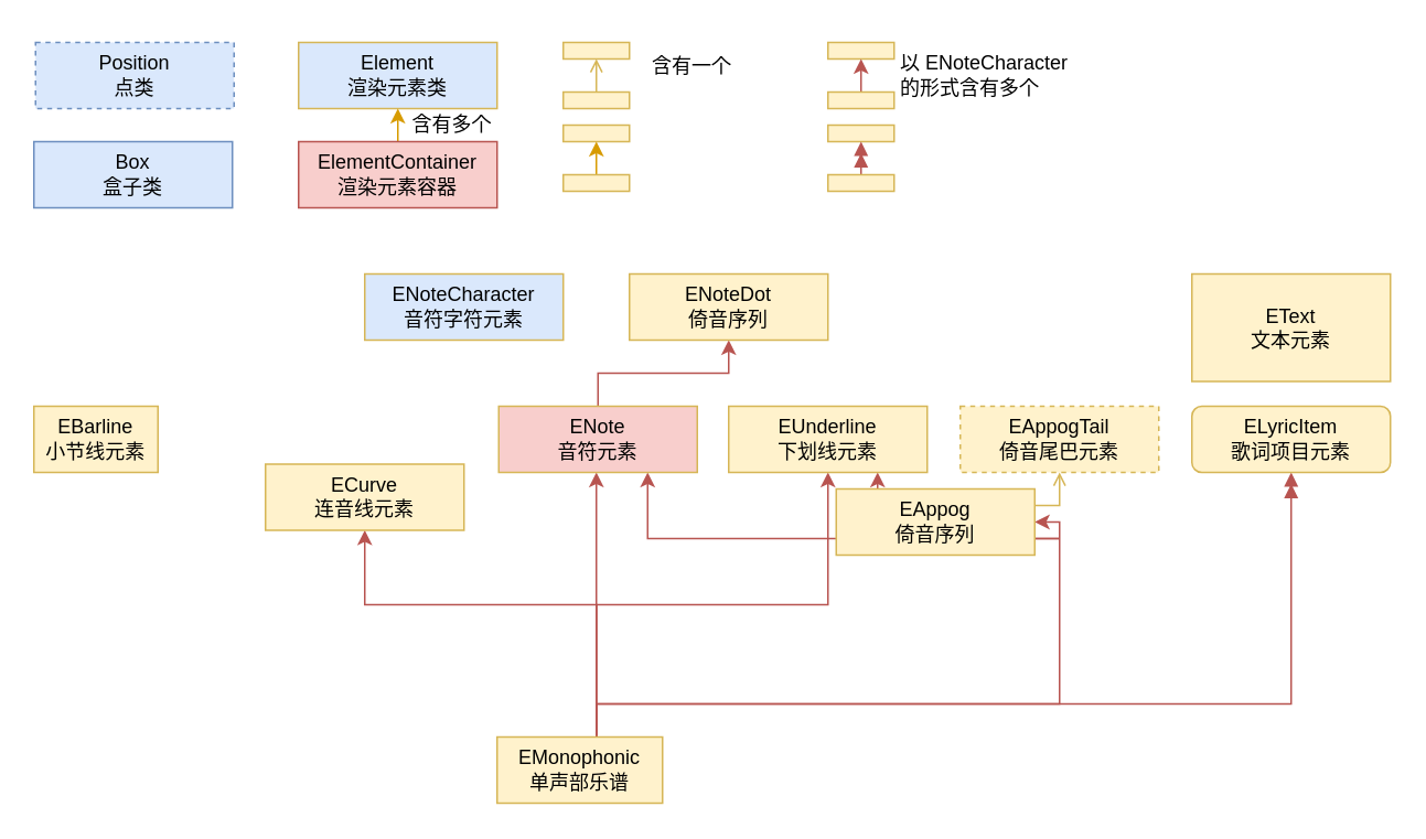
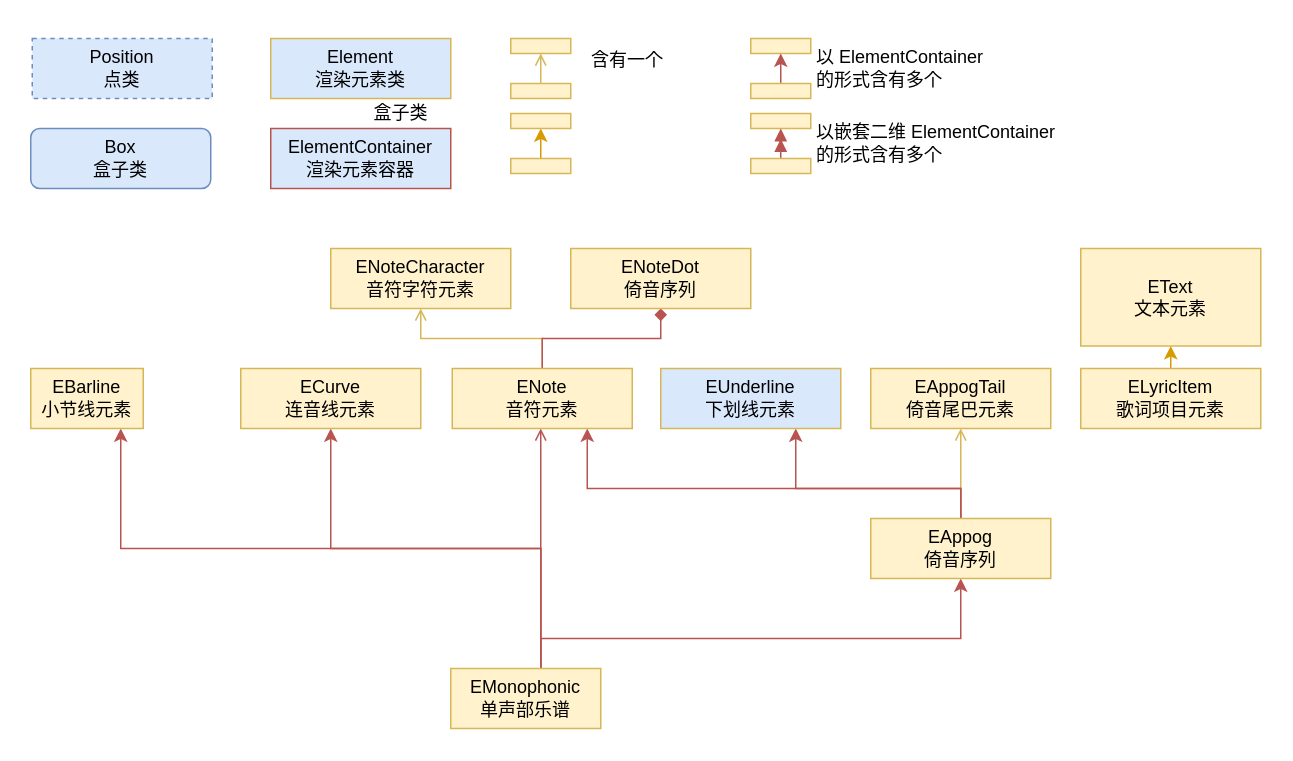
  <mxCell id="0" />
  <mxCell id="1" parent="0" />
  <mxCell id="2" value="Position&lt;br&gt;点类" style="rounded=0;whiteSpace=wrap;html=1;fillColor=#dae8fc;strokeColor=#6c8ebf;dashed=1;" parent="1" vertex="1"><mxGeometry x="21" y="25" width="120" height="40" as="geometry" /></mxCell>
- <mxCell id="3" value="Box&lt;br&gt;盒子类" style="rounded=0;whiteSpace=wrap;html=1;fillColor=#dae8fc;strokeColor=#6c8ebf;" parent="1" vertex="1"><mxGeometry x="20" y="85" width="120" height="40" as="geometry" /></mxCell>
+ <mxCell id="3" value="Box&lt;br&gt;盒子类" style="whiteSpace=wrap;html=1;fillColor=#dae8fc;strokeColor=#6c8ebf;rounded=1;" parent="1" vertex="1"><mxGeometry x="20" y="85" width="120" height="40" as="geometry" /></mxCell>
  <mxCell id="4" value="Element&lt;br&gt;渲染元素类" style="rounded=0;whiteSpace=wrap;html=1;fillColor=#dae8fc;strokeColor=#d6b656;" parent="1" vertex="1"><mxGeometry x="180" y="25" width="120" height="40" as="geometry" /></mxCell>
- <mxCell id="5" style="edgeStyle=orthogonalEdgeStyle;rounded=0;orthogonalLoop=1;jettySize=auto;html=1;fillColor=#ffe6cc;strokeColor=#d79b00;" parent="1" source="6" target="4" edge="1"><mxGeometry relative="1" as="geometry"><Array as="points"><mxPoint x="240" y="65" /><mxPoint x="240" y="65" /></Array></mxGeometry></mxCell>
- <mxCell id="6" value="ElementContainer&lt;br&gt;渲染元素容器" style="rounded=0;whiteSpace=wrap;html=1;fillColor=#f8cecc;strokeColor=#b85450;" parent="1" vertex="1"><mxGeometry x="180" y="85" width="120" height="40" as="geometry" /></mxCell>
+ <mxCell id="6" value="ElementContainer&lt;br&gt;渲染元素容器" style="rounded=0;whiteSpace=wrap;html=1;fillColor=#dae8fc;strokeColor=#b85450;" parent="1" vertex="1"><mxGeometry x="180" y="85" width="120" height="40" as="geometry" /></mxCell>
  <mxCell id="7" style="edgeStyle=orthogonalEdgeStyle;rounded=0;orthogonalLoop=1;jettySize=auto;html=1;fillColor=#f8cecc;strokeColor=#b85450;" parent="1" source="13" target="20" edge="1"><mxGeometry relative="1" as="geometry"><Array as="points"><mxPoint x="360" y="425" /><mxPoint x="640" y="425" /></Array></mxGeometry></mxCell>
- <mxCell id="8" style="edgeStyle=orthogonalEdgeStyle;rounded=0;orthogonalLoop=1;jettySize=auto;html=1;fillColor=#f8cecc;strokeColor=#b85450;" parent="1" source="13" edge="1" target="27"><mxGeometry relative="1" as="geometry"><mxPoint x="500" y="295" as="targetPoint" /><Array as="points"><mxPoint x="360" y="365" /><mxPoint x="500" y="365" /></Array></mxGeometry></mxCell>
- <mxCell id="9" style="edgeStyle=orthogonalEdgeStyle;rounded=0;orthogonalLoop=1;jettySize=auto;html=1;fillColor=#f8cecc;strokeColor=#b85450;" parent="1" source="13" target="24" edge="1"><mxGeometry relative="1" as="geometry"><Array as="points"><mxPoint x="360" y="355" /><mxPoint x="360" y="355" /></Array></mxGeometry></mxCell>
+ <mxCell id="9" style="edgeStyle=orthogonalEdgeStyle;rounded=0;orthogonalLoop=1;jettySize=auto;html=1;fillColor=#f8cecc;strokeColor=#b85450;endArrow=open;" parent="1" source="13" target="24" edge="1"><mxGeometry relative="1" as="geometry"><Array as="points"><mxPoint x="360" y="355" /><mxPoint x="360" y="355" /></Array></mxGeometry></mxCell>
+ <mxCell id="10" style="edgeStyle=orthogonalEdgeStyle;rounded=0;orthogonalLoop=1;jettySize=auto;html=1;fillColor=#f8cecc;strokeColor=#b85450;" parent="1" source="13" target="29" edge="1"><mxGeometry relative="1" as="geometry"><Array as="points"><mxPoint x="360" y="365" /><mxPoint x="80" y="365" /></Array></mxGeometry></mxCell>
  <mxCell id="11" style="edgeStyle=orthogonalEdgeStyle;rounded=0;orthogonalLoop=1;jettySize=auto;html=1;fillColor=#f8cecc;strokeColor=#b85450;" parent="1" source="13" target="28" edge="1"><mxGeometry relative="1" as="geometry"><Array as="points"><mxPoint x="360" y="365" /><mxPoint x="220" y="365" /></Array></mxGeometry></mxCell>
- <mxCell id="12" style="edgeStyle=orthogonalEdgeStyle;rounded=0;orthogonalLoop=1;jettySize=auto;html=1;fillColor=#f8cecc;strokeColor=#b85450;endArrow=doubleBlock;endFill=1;" parent="1" source="13" target="15" edge="1"><mxGeometry relative="1" as="geometry"><Array as="points"><mxPoint x="360" y="425" /><mxPoint x="780" y="425" /></Array></mxGeometry></mxCell>
  <mxCell id="13" value="EMonophonic&lt;br&gt;单声部乐谱" style="rounded=0;whiteSpace=wrap;html=1;fillColor=#fff2cc;strokeColor=#d6b656;" parent="1" vertex="1"><mxGeometry x="300" y="445" width="100" height="40" as="geometry" /></mxCell>
- <mxCell id="15" value="ELyricItem&lt;br&gt;歌词项目元素" style="whiteSpace=wrap;html=1;fillColor=#fff2cc;strokeColor=#d6b656;rounded=1;" parent="1" vertex="1"><mxGeometry x="720" y="245" width="120" height="40" as="geometry" /></mxCell>
+ <mxCell id="14" style="edgeStyle=orthogonalEdgeStyle;rounded=0;orthogonalLoop=1;jettySize=auto;html=1;fillColor=#ffe6cc;strokeColor=#d79b00;" parent="1" source="15" target="16" edge="1"><mxGeometry relative="1" as="geometry"><Array as="points"><mxPoint x="780" y="235" /><mxPoint x="780" y="235" /></Array></mxGeometry></mxCell>
+ <mxCell id="15" value="ELyricItem&lt;br&gt;歌词项目元素" style="rounded=0;whiteSpace=wrap;html=1;fillColor=#fff2cc;strokeColor=#d6b656;" parent="1" vertex="1"><mxGeometry x="720" y="245" width="120" height="40" as="geometry" /></mxCell>
  <mxCell id="16" value="EText&lt;br&gt;文本元素" style="rounded=0;whiteSpace=wrap;html=1;fillColor=#fff2cc;strokeColor=#d6b656;" parent="1" vertex="1"><mxGeometry x="720" y="165" width="120" height="65" as="geometry" /></mxCell>
  <mxCell id="17" style="edgeStyle=orthogonalEdgeStyle;rounded=0;orthogonalLoop=1;jettySize=auto;html=1;fillColor=#fff2cc;strokeColor=#d6b656;endArrow=open;endFill=0;" parent="1" source="20" target="30" edge="1"><mxGeometry relative="1" as="geometry"><Array as="points"><mxPoint x="640" y="305" /><mxPoint x="640" y="305" /></Array></mxGeometry></mxCell>
  <mxCell id="18" style="edgeStyle=orthogonalEdgeStyle;rounded=0;orthogonalLoop=1;jettySize=auto;html=1;entryX=0.75;entryY=1;entryDx=0;entryDy=0;fillColor=#f8cecc;strokeColor=#b85450;" parent="1" source="20" target="24" edge="1"><mxGeometry relative="1" as="geometry"><Array as="points"><mxPoint x="640" y="325" /><mxPoint x="391" y="325" /></Array></mxGeometry></mxCell>
  <mxCell id="19" style="edgeStyle=orthogonalEdgeStyle;rounded=0;orthogonalLoop=1;jettySize=auto;html=1;entryX=0.75;entryY=1;entryDx=0;entryDy=0;fillColor=#f8cecc;strokeColor=#b85450;" parent="1" source="20" target="27" edge="1"><mxGeometry relative="1" as="geometry"><Array as="points"><mxPoint x="640" y="325" /><mxPoint x="530" y="325" /></Array></mxGeometry></mxCell>
- <mxCell id="20" value="EAppog&lt;br&gt;倚音序列" style="rounded=0;whiteSpace=wrap;html=1;fillColor=#fff2cc;strokeColor=#d6b656;" parent="1" vertex="1"><mxGeometry x="505" y="295" width="120" height="40" as="geometry" /></mxCell>
+ <mxCell id="20" value="EAppog&lt;br&gt;倚音序列" style="rounded=0;whiteSpace=wrap;html=1;fillColor=#fff2cc;strokeColor=#d6b656;" parent="1" vertex="1"><mxGeometry x="580" y="345" width="120" height="40" as="geometry" /></mxCell>
  <mxCell id="21" style="edgeStyle=orthogonalEdgeStyle;rounded=0;orthogonalLoop=1;jettySize=auto;html=1;exitX=0.5;exitY=1;exitDx=0;exitDy=0;" parent="1" source="13" target="13" edge="1"><mxGeometry relative="1" as="geometry" /></mxCell>
- <mxCell id="23" style="edgeStyle=orthogonalEdgeStyle;rounded=0;orthogonalLoop=1;jettySize=auto;html=1;fillColor=#f8cecc;strokeColor=#b85450;" parent="1" source="24" target="25" edge="1"><mxGeometry relative="1" as="geometry"><Array as="points"><mxPoint x="361" y="225" /><mxPoint x="440" y="225" /></Array></mxGeometry></mxCell>
- <mxCell id="24" value="ENote&lt;br&gt;音符元素" style="rounded=0;whiteSpace=wrap;html=1;fillColor=#f8cecc;strokeColor=#d6b656;" parent="1" vertex="1"><mxGeometry x="301" y="245" width="120" height="40" as="geometry" /></mxCell>
+ <mxCell id="22" style="edgeStyle=orthogonalEdgeStyle;rounded=0;orthogonalLoop=1;jettySize=auto;html=1;fillColor=#fff2cc;strokeColor=#d6b656;endArrow=open;endFill=0;" parent="1" source="24" target="26" edge="1"><mxGeometry relative="1" as="geometry"><Array as="points"><mxPoint x="361" y="225" /><mxPoint x="280" y="225" /></Array></mxGeometry></mxCell>
+ <mxCell id="23" style="edgeStyle=orthogonalEdgeStyle;rounded=0;orthogonalLoop=1;jettySize=auto;html=1;fillColor=#f8cecc;strokeColor=#b85450;endArrow=diamond;" parent="1" source="24" target="25" edge="1"><mxGeometry relative="1" as="geometry"><Array as="points"><mxPoint x="361" y="225" /><mxPoint x="440" y="225" /></Array></mxGeometry></mxCell>
+ <mxCell id="24" value="ENote&lt;br&gt;音符元素" style="rounded=0;whiteSpace=wrap;html=1;fillColor=#fff2cc;strokeColor=#d6b656;" parent="1" vertex="1"><mxGeometry x="301" y="245" width="120" height="40" as="geometry" /></mxCell>
  <mxCell id="25" value="ENoteDot&lt;br&gt;倚音序列" style="rounded=0;whiteSpace=wrap;html=1;fillColor=#fff2cc;strokeColor=#d6b656;" parent="1" vertex="1"><mxGeometry x="380" y="165" width="120" height="40" as="geometry" /></mxCell>
- <mxCell id="26" value="ENoteCharacter&lt;br&gt;音符字符元素" style="rounded=0;whiteSpace=wrap;html=1;fillColor=#dae8fc;strokeColor=#d6b656;" parent="1" vertex="1"><mxGeometry x="220" y="165" width="120" height="40" as="geometry" /></mxCell>
- <mxCell id="27" value="EUnderline&lt;br&gt;下划线元素" style="rounded=0;whiteSpace=wrap;html=1;fillColor=#fff2cc;strokeColor=#d6b656;" parent="1" vertex="1"><mxGeometry x="440" y="245" width="120" height="40" as="geometry" /></mxCell>
- <mxCell id="28" value="ECurve&lt;br&gt;连音线元素" style="rounded=0;whiteSpace=wrap;html=1;fillColor=#fff2cc;strokeColor=#d6b656;" parent="1" vertex="1"><mxGeometry x="160" y="280" width="120" height="40" as="geometry" /></mxCell>
+ <mxCell id="26" value="ENoteCharacter&lt;br&gt;音符字符元素" style="rounded=0;whiteSpace=wrap;html=1;fillColor=#fff2cc;strokeColor=#d6b656;" parent="1" vertex="1"><mxGeometry x="220" y="165" width="120" height="40" as="geometry" /></mxCell>
+ <mxCell id="27" value="EUnderline&lt;br&gt;下划线元素" style="rounded=0;whiteSpace=wrap;html=1;fillColor=#dae8fc;strokeColor=#d6b656;" parent="1" vertex="1"><mxGeometry x="440" y="245" width="120" height="40" as="geometry" /></mxCell>
+ <mxCell id="28" value="ECurve&lt;br&gt;连音线元素" style="rounded=0;whiteSpace=wrap;html=1;fillColor=#fff2cc;strokeColor=#d6b656;" parent="1" vertex="1"><mxGeometry x="160" y="245" width="120" height="40" as="geometry" /></mxCell>
  <mxCell id="29" value="EBarline&lt;br&gt;小节线元素" style="rounded=0;whiteSpace=wrap;html=1;fillColor=#fff2cc;strokeColor=#d6b656;" parent="1" vertex="1"><mxGeometry x="20" y="245" width="75" height="40" as="geometry" /></mxCell>
- <mxCell id="30" value="EAppogTail&lt;br&gt;倚音尾巴元素" style="rounded=0;whiteSpace=wrap;html=1;fillColor=#fff2cc;strokeColor=#d6b656;dashed=1;" parent="1" vertex="1"><mxGeometry x="580" y="245" width="120" height="40" as="geometry" /></mxCell>
+ <mxCell id="30" value="EAppogTail&lt;br&gt;倚音尾巴元素" style="rounded=0;whiteSpace=wrap;html=1;fillColor=#fff2cc;strokeColor=#d6b656;" parent="1" vertex="1"><mxGeometry x="580" y="245" width="120" height="40" as="geometry" /></mxCell>
  <mxCell id="31" value="" style="rounded=0;whiteSpace=wrap;html=1;fillColor=#fff2cc;strokeColor=#d6b656;" vertex="1" parent="1"><mxGeometry x="340" y="25" width="40" height="10" as="geometry" /></mxCell>
  <mxCell id="32" style="edgeStyle=orthogonalEdgeStyle;rounded=0;orthogonalLoop=1;jettySize=auto;html=1;fillColor=#fff2cc;strokeColor=#d6b656;endArrow=open;endFill=0;" edge="1" parent="1" source="33" target="31"><mxGeometry relative="1" as="geometry"><Array as="points"><mxPoint x="360" y="45" /><mxPoint x="360" y="45" /></Array></mxGeometry></mxCell>
  <mxCell id="33" value="" style="rounded=0;whiteSpace=wrap;html=1;fillColor=#fff2cc;strokeColor=#d6b656;" vertex="1" parent="1"><mxGeometry x="340" y="55" width="40" height="10" as="geometry" /></mxCell>
  <mxCell id="34" value="含有一个" style="text;html=1;strokeColor=none;fillColor=none;align=left;verticalAlign=middle;whiteSpace=wrap;rounded=0;" vertex="1" parent="1"><mxGeometry x="392" y="20" width="90" height="40" as="geometry" /></mxCell>
  <mxCell id="35" value="" style="rounded=0;whiteSpace=wrap;html=1;fillColor=#fff2cc;strokeColor=#d6b656;" vertex="1" parent="1"><mxGeometry x="340" y="75" width="40" height="10" as="geometry" /></mxCell>
  <mxCell id="36" style="edgeStyle=orthogonalEdgeStyle;rounded=0;orthogonalLoop=1;jettySize=auto;html=1;fillColor=#ffe6cc;strokeColor=#d79b00;endArrow=classic;endFill=1;" edge="1" parent="1" source="37" target="35"><mxGeometry relative="1" as="geometry"><Array as="points"><mxPoint x="360" y="95" /><mxPoint x="360" y="95" /></Array></mxGeometry></mxCell>
  <mxCell id="37" value="" style="rounded=0;whiteSpace=wrap;html=1;fillColor=#fff2cc;strokeColor=#d6b656;" vertex="1" parent="1"><mxGeometry x="340" y="105" width="40" height="10" as="geometry" /></mxCell>
  <mxCell id="38" value="" style="rounded=0;whiteSpace=wrap;html=1;fillColor=#fff2cc;strokeColor=#d6b656;" vertex="1" parent="1"><mxGeometry x="500" y="25" width="40" height="10" as="geometry" /></mxCell>
  <mxCell id="39" style="edgeStyle=orthogonalEdgeStyle;rounded=0;orthogonalLoop=1;jettySize=auto;html=1;fillColor=#f8cecc;strokeColor=#b85450;endArrow=classic;endFill=1;" edge="1" parent="1" source="40" target="38"><mxGeometry relative="1" as="geometry"><Array as="points"><mxPoint x="520" y="45" /><mxPoint x="520" y="45" /></Array></mxGeometry></mxCell>
  <mxCell id="40" value="" style="rounded=0;whiteSpace=wrap;html=1;fillColor=#fff2cc;strokeColor=#d6b656;" vertex="1" parent="1"><mxGeometry x="500" y="55" width="40" height="10" as="geometry" /></mxCell>
- <mxCell id="41" value="以 ENoteCharacter&lt;br&gt;的形式含有多个" style="text;html=1;strokeColor=none;fillColor=none;align=left;verticalAlign=middle;whiteSpace=wrap;rounded=0;" vertex="1" parent="1"><mxGeometry x="542" y="25" width="130" height="40" as="geometry" /></mxCell>
+ <mxCell id="41" value="以 ElementContainer&lt;br&gt;的形式含有多个" style="text;html=1;strokeColor=none;fillColor=none;align=left;verticalAlign=middle;whiteSpace=wrap;rounded=0;" vertex="1" parent="1"><mxGeometry x="542" y="25" width="130" height="40" as="geometry" /></mxCell>
  <mxCell id="42" value="" style="rounded=0;whiteSpace=wrap;html=1;fillColor=#fff2cc;strokeColor=#d6b656;" vertex="1" parent="1"><mxGeometry x="500" y="75" width="40" height="10" as="geometry" /></mxCell>
  <mxCell id="43" style="edgeStyle=orthogonalEdgeStyle;rounded=0;orthogonalLoop=1;jettySize=auto;html=1;fillColor=#f8cecc;strokeColor=#b85450;endArrow=doubleBlock;endFill=1;" edge="1" parent="1" source="44" target="42"><mxGeometry relative="1" as="geometry"><Array as="points"><mxPoint x="520" y="95" /><mxPoint x="520" y="95" /></Array></mxGeometry></mxCell>
  <mxCell id="44" value="" style="rounded=0;whiteSpace=wrap;html=1;fillColor=#fff2cc;strokeColor=#d6b656;" vertex="1" parent="1"><mxGeometry x="500" y="105" width="40" height="10" as="geometry" /></mxCell>
- <mxCell id="46" value="含有多个" style="text;html=1;strokeColor=none;fillColor=none;align=left;verticalAlign=middle;whiteSpace=wrap;rounded=0;" vertex="1" parent="1"><mxGeometry x="247" y="55" width="73" height="40" as="geometry" /></mxCell>
+ <mxCell id="45" value="以嵌套二维 ElementContainer&lt;br&gt;的形式含有多个" style="text;html=1;strokeColor=none;fillColor=none;align=left;verticalAlign=middle;whiteSpace=wrap;rounded=0;" vertex="1" parent="1"><mxGeometry x="542" y="75" width="168" height="40" as="geometry" /></mxCell>
+ <mxCell id="46" value="盒子类" style="text;html=1;strokeColor=none;fillColor=none;align=left;verticalAlign=middle;whiteSpace=wrap;rounded=0;" vertex="1" parent="1"><mxGeometry x="247" y="55" width="73" height="40" as="geometry" /></mxCell>
